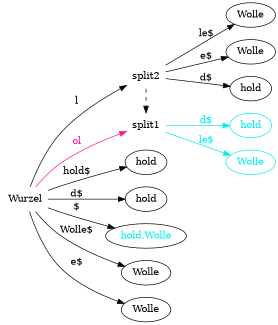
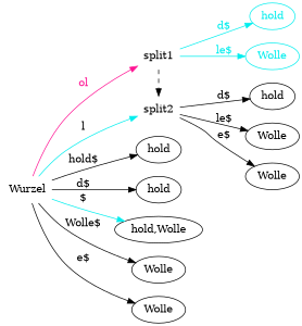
  digraph {
    rankdir=LR
    split1 [shape=plaintext]
    split2 [color=cyan2 shape=plaintext]
    n3 [color=cyan2 fontcolor=cyan2 label=hold]
    n4 [color=cyan2 fontcolor=cyan2 label=Wolle]
    n5 [label=hold]
    n6 [label=Wolle]
    n7 [label=Wolle]
    Wurzel [color=cyan2 shape=plaintext]
    n9 [label=hold]
    n10 [label=hold]
-   n11 [label="hold,Wolle" fontcolor=cyan2]
+   n11 [label="hold,Wolle"]
    n12 [label=Wolle]
    n13 [label=Wolle]
    subgraph sub_1 {
      rank=same
      split1
      split2
    }
-   split2 -> split1 [style=dashed]
+   split1 -> split2 [style=dashed]
    split1 -> n3 [color=cyan2 fontcolor=cyan2 label="d$"]
    split1 -> n4 [color=cyan2 fontcolor=cyan2 label="le$"]
    split2 -> n5 [label="d$"]
    split2 -> n6 [label="le$"]
    split2 -> n7 [label="e$"]
    Wurzel -> split1 [color=deeppink1 fontcolor=deeppink1 label=ol]
-   Wurzel -> split2 [label=l]
+   Wurzel -> split2 [label=l color=cyan2]
    Wurzel -> n9 [label="hold$"]
    Wurzel -> n10 [label="d$"]
-   Wurzel -> n11 [label="$"]
+   Wurzel -> n11 [label="$" color=cyan2]
    Wurzel -> n12 [label="Wolle$"]
    Wurzel -> n13 [label="e$"]
  }
